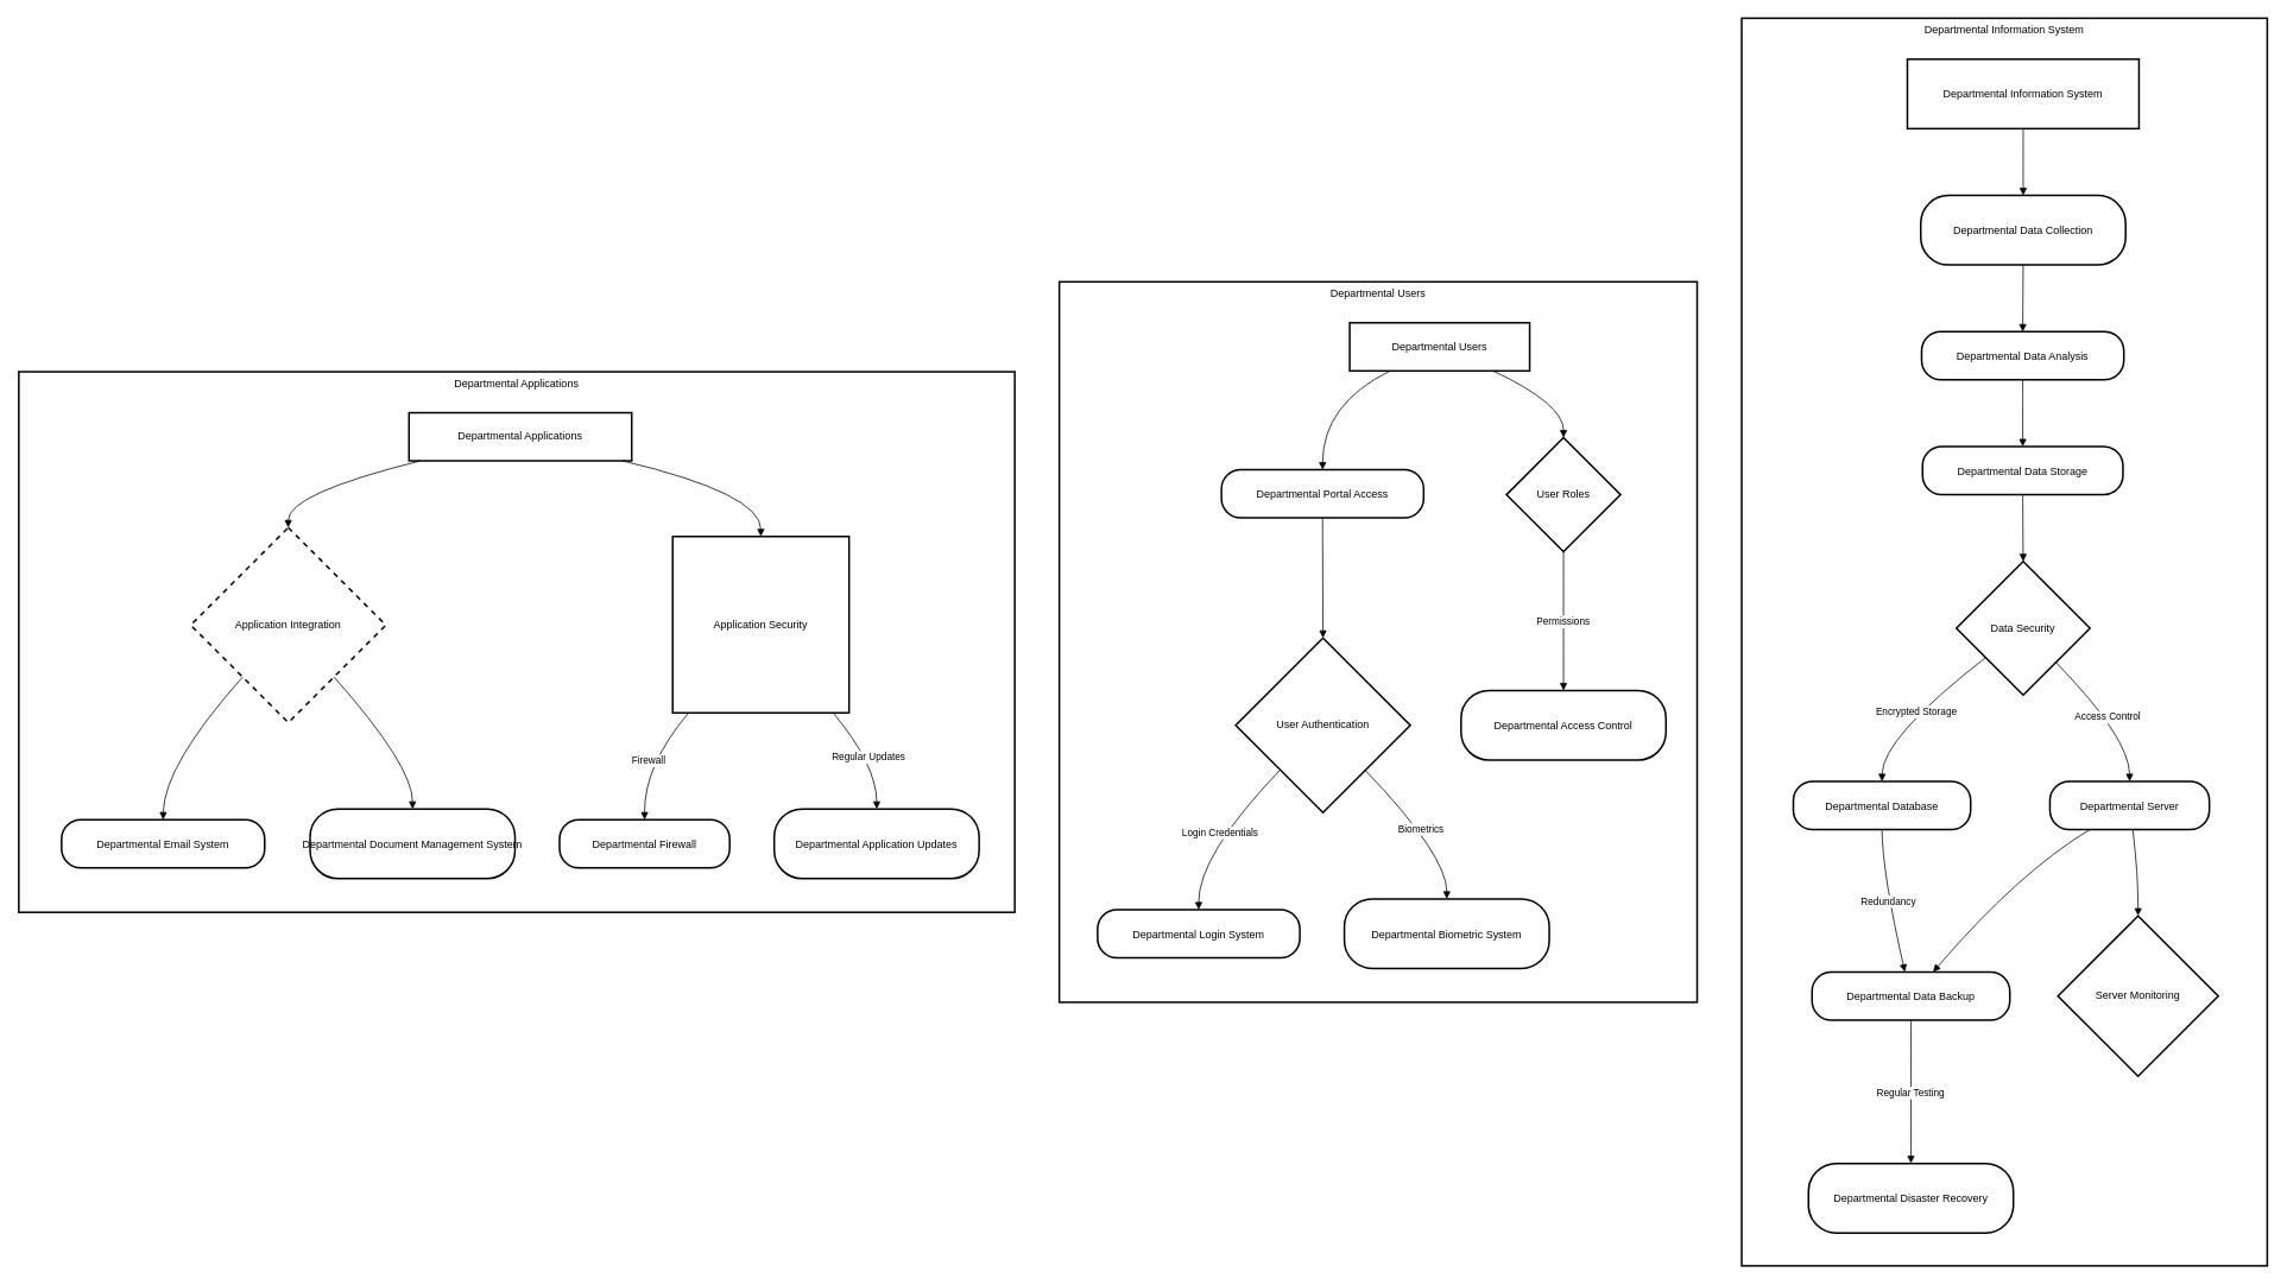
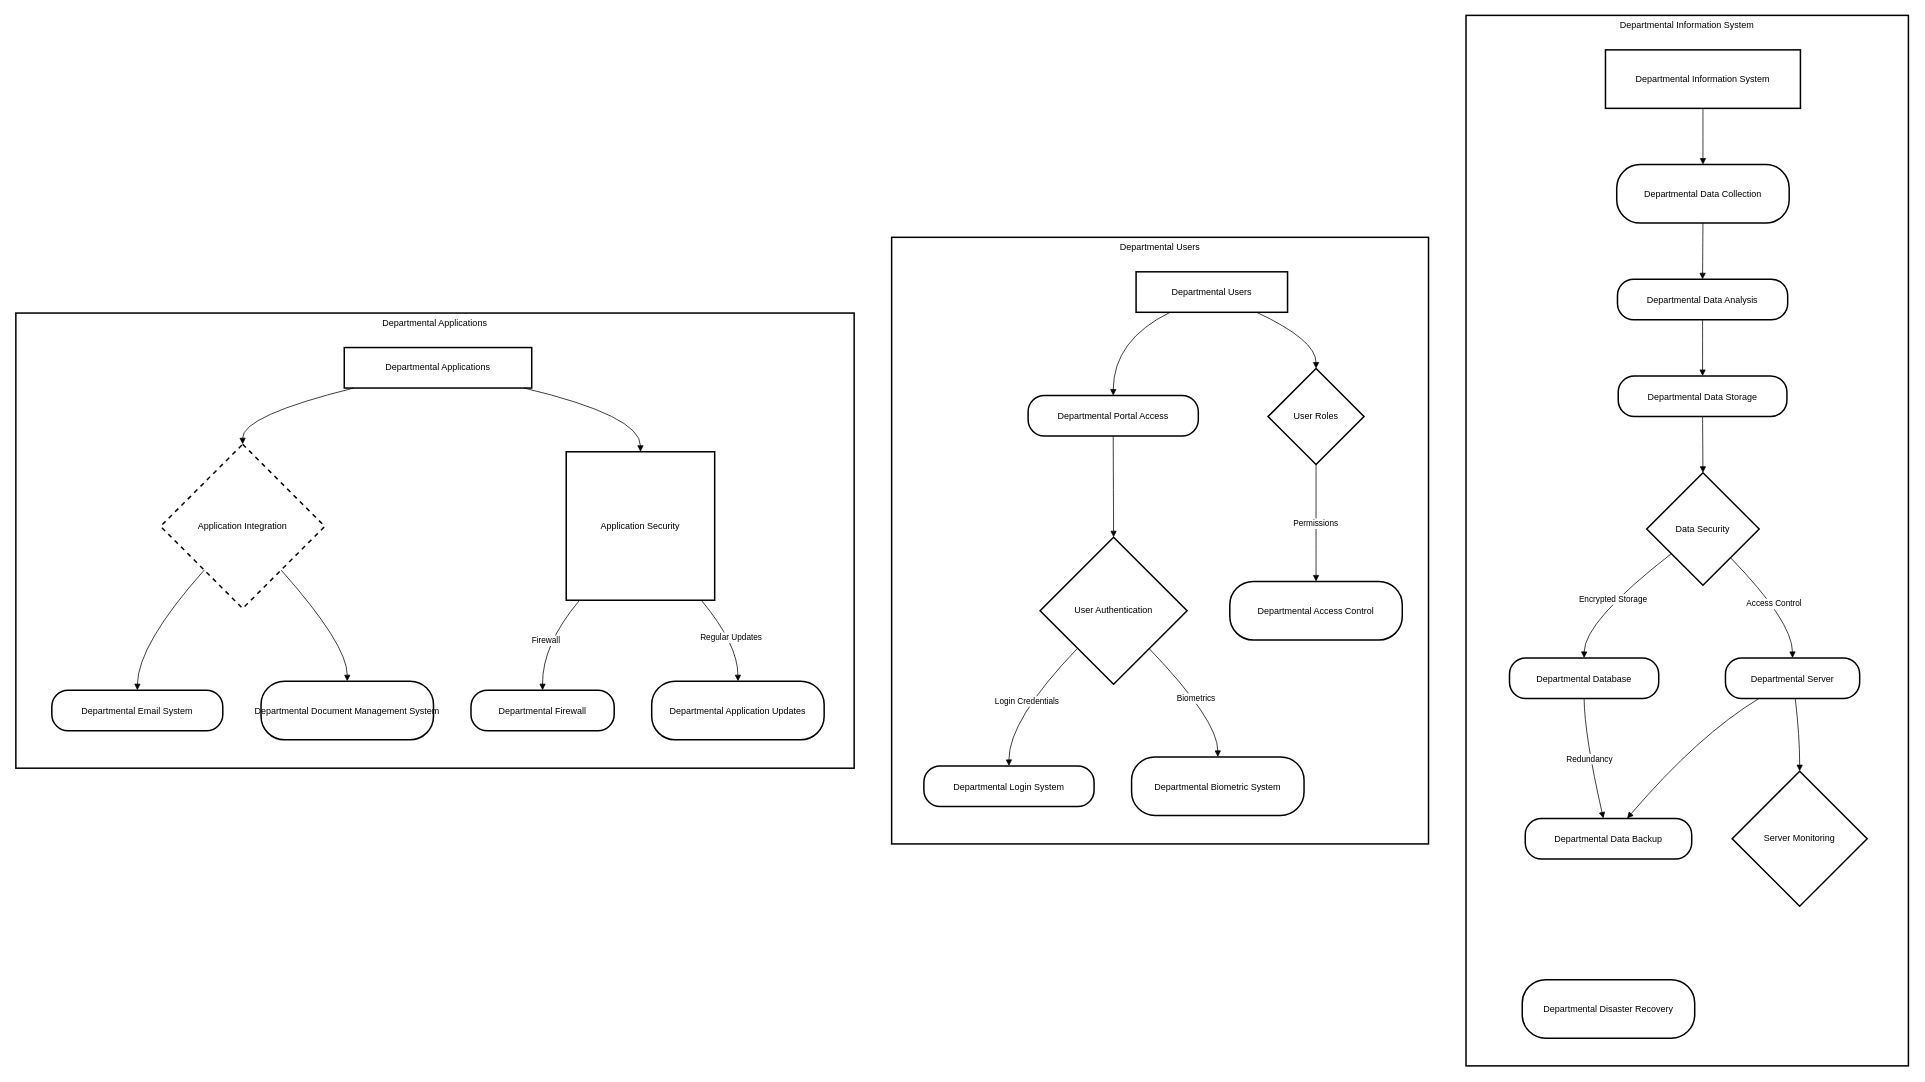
  <mxCell id="0" />
  <mxCell id="1" parent="0" />
  <mxCell id="2" value="Departmental Applications" style="whiteSpace=wrap;strokeWidth=2;verticalAlign=top;" vertex="1" parent="1"><mxGeometry x="20" y="417" width="1118" height="607" as="geometry" /></mxCell>
  <mxCell id="3" value="Departmental Applications" style="whiteSpace=wrap;strokeWidth=2;" vertex="1" parent="2"><mxGeometry x="438" y="46" width="250" height="54" as="geometry" /></mxCell>
  <mxCell id="4" value="Application Integration" style="rhombus;strokeWidth=2;whiteSpace=wrap;dashed=1;" vertex="1" parent="2"><mxGeometry x="193" y="175" width="219" height="219" as="geometry" /></mxCell>
  <mxCell id="5" value="Departmental Email System" style="rounded=1;arcSize=40;strokeWidth=2" vertex="1" parent="2"><mxGeometry x="48" y="503" width="228" height="54" as="geometry" /></mxCell>
  <mxCell id="6" value="Departmental Document Management System" style="rounded=1;arcSize=40;strokeWidth=2" vertex="1" parent="2"><mxGeometry x="327" y="491" width="230" height="78" as="geometry" /></mxCell>
  <mxCell id="7" value="Application Security" style="strokeWidth=2;whiteSpace=wrap;rounded=0;" vertex="1" parent="2"><mxGeometry x="734" y="185" width="198" height="198" as="geometry" /></mxCell>
  <mxCell id="8" value="Departmental Firewall" style="rounded=1;arcSize=40;strokeWidth=2" vertex="1" parent="2"><mxGeometry x="607" y="503" width="191" height="54" as="geometry" /></mxCell>
  <mxCell id="9" value="Departmental Application Updates" style="rounded=1;arcSize=40;strokeWidth=2" vertex="1" parent="2"><mxGeometry x="848" y="491" width="230" height="78" as="geometry" /></mxCell>
  <mxCell id="10" value="" style="curved=1;startArrow=none;endArrow=block;exitX=0.06;exitY=0.99;entryX=0.5;entryY=0;" edge="1" parent="2" source="3" target="4"><mxGeometry relative="1" as="geometry"><Array as="points"><mxPoint x="302" y="137" /></Array></mxGeometry></mxCell>
  <mxCell id="11" value="" style="curved=1;startArrow=none;endArrow=block;exitX=0.06;exitY=1;entryX=0.5;entryY=0;" edge="1" parent="2" source="4" target="5"><mxGeometry relative="1" as="geometry"><Array as="points"><mxPoint x="163" y="442" /></Array></mxGeometry></mxCell>
  <mxCell id="12" value="" style="curved=1;startArrow=none;endArrow=block;exitX=0.94;exitY=1;entryX=0.5;entryY=0;" edge="1" parent="2" source="4" target="6"><mxGeometry relative="1" as="geometry"><Array as="points"><mxPoint x="442" y="442" /></Array></mxGeometry></mxCell>
  <mxCell id="13" value="" style="curved=1;startArrow=none;endArrow=block;exitX=0.95;exitY=0.99;entryX=0.5;entryY=0;" edge="1" parent="2" source="3" target="7"><mxGeometry relative="1" as="geometry"><Array as="points"><mxPoint x="833" y="137" /></Array></mxGeometry></mxCell>
  <mxCell id="14" value="Firewall" style="curved=1;startArrow=none;endArrow=block;exitX=0.09;exitY=1;entryX=0.5;entryY=0;" edge="1" parent="2" source="7" target="8"><mxGeometry relative="1" as="geometry"><Array as="points"><mxPoint x="702" y="442" /></Array></mxGeometry></mxCell>
  <mxCell id="15" value="Regular Updates" style="curved=1;startArrow=none;endArrow=block;exitX=0.91;exitY=1;entryX=0.5;entryY=0;" edge="1" parent="2" source="7" target="9"><mxGeometry relative="1" as="geometry"><Array as="points"><mxPoint x="963" y="442" /></Array></mxGeometry></mxCell>
  <mxCell id="16" value="Departmental Users" style="whiteSpace=wrap;strokeWidth=2;verticalAlign=top;" vertex="1" parent="1"><mxGeometry x="1188" y="316" width="716" height="809" as="geometry" /></mxCell>
  <mxCell id="17" value="Departmental Users" style="whiteSpace=wrap;strokeWidth=2;" vertex="1" parent="16"><mxGeometry x="326" y="46" width="202" height="54" as="geometry" /></mxCell>
  <mxCell id="18" value="Departmental Portal Access" style="rounded=1;arcSize=40;strokeWidth=2" vertex="1" parent="16"><mxGeometry x="182" y="211" width="227" height="54" as="geometry" /></mxCell>
  <mxCell id="19" value="User Authentication" style="rhombus;strokeWidth=2;whiteSpace=wrap;" vertex="1" parent="16"><mxGeometry x="198" y="400" width="196" height="196" as="geometry" /></mxCell>
  <mxCell id="20" value="Departmental Login System" style="rounded=1;arcSize=40;strokeWidth=2" vertex="1" parent="16"><mxGeometry x="43" y="705" width="227" height="54" as="geometry" /></mxCell>
  <mxCell id="21" value="Departmental Biometric System" style="rounded=1;arcSize=40;strokeWidth=2" vertex="1" parent="16"><mxGeometry x="320" y="693" width="230" height="78" as="geometry" /></mxCell>
  <mxCell id="22" value="User Roles" style="rhombus;strokeWidth=2;whiteSpace=wrap;" vertex="1" parent="16"><mxGeometry x="502" y="175" width="128" height="128" as="geometry" /></mxCell>
  <mxCell id="23" value="Departmental Access Control" style="rounded=1;arcSize=40;strokeWidth=2" vertex="1" parent="16"><mxGeometry x="451" y="459" width="230" height="78" as="geometry" /></mxCell>
  <mxCell id="24" value="" style="curved=1;startArrow=none;endArrow=block;exitX=0.23;exitY=0.99;entryX=0.5;entryY=0.01;" edge="1" parent="16" source="17" target="18"><mxGeometry relative="1" as="geometry"><Array as="points"><mxPoint x="296" y="137" /></Array></mxGeometry></mxCell>
  <mxCell id="25" value="" style="curved=1;startArrow=none;endArrow=block;exitX=0.5;exitY=1.01;entryX=0.5;entryY=0;" edge="1" parent="16" source="18" target="19"><mxGeometry relative="1" as="geometry"><Array as="points" /></mxGeometry></mxCell>
  <mxCell id="26" value="Login Credentials" style="curved=1;startArrow=none;endArrow=block;exitX=0.02;exitY=1;entryX=0.5;entryY=0;" edge="1" parent="16" source="19" target="20"><mxGeometry relative="1" as="geometry"><Array as="points"><mxPoint x="156" y="644" /></Array></mxGeometry></mxCell>
  <mxCell id="27" value="Biometrics" style="curved=1;startArrow=none;endArrow=block;exitX=0.97;exitY=1;entryX=0.5;entryY=0;" edge="1" parent="16" source="19" target="21"><mxGeometry relative="1" as="geometry"><Array as="points"><mxPoint x="435" y="644" /></Array></mxGeometry></mxCell>
  <mxCell id="28" value="" style="curved=1;startArrow=none;endArrow=block;exitX=0.79;exitY=0.99;entryX=0.5;entryY=0;" edge="1" parent="16" source="17" target="22"><mxGeometry relative="1" as="geometry"><Array as="points"><mxPoint x="566" y="137" /></Array></mxGeometry></mxCell>
  <mxCell id="29" value="Permissions" style="curved=1;startArrow=none;endArrow=block;exitX=0.5;exitY=0.99;entryX=0.5;entryY=0;" edge="1" parent="16" source="22" target="23"><mxGeometry relative="1" as="geometry"><Array as="points" /></mxGeometry></mxCell>
  <mxCell id="30" value="Departmental Information System" style="whiteSpace=wrap;strokeWidth=2;verticalAlign=top;" vertex="1" parent="1"><mxGeometry x="1954" y="20" width="590" height="1401" as="geometry" /></mxCell>
  <mxCell id="31" value="Departmental Information System" style="whiteSpace=wrap;strokeWidth=2;" vertex="1" parent="30"><mxGeometry x="186" y="46" width="260" height="78" as="geometry" /></mxCell>
  <mxCell id="32" value="Departmental Data Collection" style="rounded=1;arcSize=40;strokeWidth=2" vertex="1" parent="30"><mxGeometry x="201" y="199" width="230" height="78" as="geometry" /></mxCell>
  <mxCell id="33" value="Departmental Data Analysis" style="rounded=1;arcSize=40;strokeWidth=2" vertex="1" parent="30"><mxGeometry x="202" y="352" width="227" height="54" as="geometry" /></mxCell>
  <mxCell id="34" value="Departmental Data Storage" style="rounded=1;arcSize=40;strokeWidth=2" vertex="1" parent="30"><mxGeometry x="203" y="481" width="225" height="54" as="geometry" /></mxCell>
  <mxCell id="35" value="Data Security" style="rhombus;strokeWidth=2;whiteSpace=wrap;" vertex="1" parent="30"><mxGeometry x="241" y="610" width="150" height="150" as="geometry" /></mxCell>
  <mxCell id="36" value="Departmental Database" style="rounded=1;arcSize=40;strokeWidth=2" vertex="1" parent="30"><mxGeometry x="58" y="857" width="199" height="54" as="geometry" /></mxCell>
  <mxCell id="37" value="Departmental Server" style="rounded=1;arcSize=40;strokeWidth=2" vertex="1" parent="30"><mxGeometry x="346" y="857" width="179" height="54" as="geometry" /></mxCell>
  <mxCell id="38" value="Departmental Data Backup" style="rounded=1;arcSize=40;strokeWidth=2" vertex="1" parent="30"><mxGeometry x="79" y="1071" width="222" height="54" as="geometry" /></mxCell>
  <mxCell id="39" value="Server Monitoring" style="rhombus;strokeWidth=2;whiteSpace=wrap;" vertex="1" parent="30"><mxGeometry x="355" y="1008" width="180" height="180" as="geometry" /></mxCell>
  <mxCell id="40" value="Departmental Disaster Recovery" style="rounded=1;arcSize=40;strokeWidth=2" vertex="1" parent="30"><mxGeometry x="75" y="1286" width="230" height="78" as="geometry" /></mxCell>
  <mxCell id="41" value="" style="curved=1;startArrow=none;endArrow=block;exitX=0.5;exitY=0.99;entryX=0.5;entryY=-0.01;" edge="1" parent="30" source="31" target="32"><mxGeometry relative="1" as="geometry"><Array as="points" /></mxGeometry></mxCell>
  <mxCell id="42" value="" style="curved=1;startArrow=none;endArrow=block;exitX=0.5;exitY=0.99;entryX=0.5;entryY=-0.01;" edge="1" parent="30" source="32" target="33"><mxGeometry relative="1" as="geometry"><Array as="points" /></mxGeometry></mxCell>
  <mxCell id="43" value="" style="curved=1;startArrow=none;endArrow=block;exitX=0.5;exitY=0.99;entryX=0.5;entryY=-0.01;" edge="1" parent="30" source="33" target="34"><mxGeometry relative="1" as="geometry"><Array as="points" /></mxGeometry></mxCell>
  <mxCell id="44" value="" style="curved=1;startArrow=none;endArrow=block;exitX=0.5;exitY=0.99;entryX=0.5;entryY=0;" edge="1" parent="30" source="34" target="35"><mxGeometry relative="1" as="geometry"><Array as="points" /></mxGeometry></mxCell>
  <mxCell id="45" value="Encrypted Storage" style="curved=1;startArrow=none;endArrow=block;exitX=0;exitY=0.89;entryX=0.5;entryY=0;" edge="1" parent="30" source="35" target="36"><mxGeometry relative="1" as="geometry"><Array as="points"><mxPoint x="158" y="808" /></Array></mxGeometry></mxCell>
  <mxCell id="46" value="Access Control" style="curved=1;startArrow=none;endArrow=block;exitX=0.98;exitY=1;entryX=0.5;entryY=0;" edge="1" parent="30" source="35" target="37"><mxGeometry relative="1" as="geometry"><Array as="points"><mxPoint x="435" y="808" /></Array></mxGeometry></mxCell>
  <mxCell id="47" value="Redundancy" style="curved=1;startArrow=none;endArrow=block;exitX=0.5;exitY=1;entryX=0.47;entryY=0.01;" edge="1" parent="30" source="36" target="38"><mxGeometry relative="1" as="geometry"><Array as="points"><mxPoint x="158" y="960" /></Array></mxGeometry></mxCell>
  <mxCell id="48" value="" style="curved=1;startArrow=none;endArrow=block;exitX=0.25;exitY=1;entryX=0.61;entryY=0.01;" edge="1" parent="30" source="37" target="38"><mxGeometry relative="1" as="geometry"><Array as="points"><mxPoint x="310" y="960" /></Array></mxGeometry></mxCell>
  <mxCell id="49" value="" style="curved=1;startArrow=none;endArrow=block;exitX=0.52;exitY=1;entryX=0.5;entryY=0;" edge="1" parent="30" source="37" target="39"><mxGeometry relative="1" as="geometry"><Array as="points"><mxPoint x="445" y="960" /></Array></mxGeometry></mxCell>
- <mxCell id="50" value="Regular Testing" style="curved=1;startArrow=none;endArrow=block;exitX=0.5;exitY=1.01;entryX=0.5;entryY=0;" edge="1" parent="30" source="38" target="40"><mxGeometry relative="1" as="geometry"><Array as="points" /></mxGeometry></mxCell>
